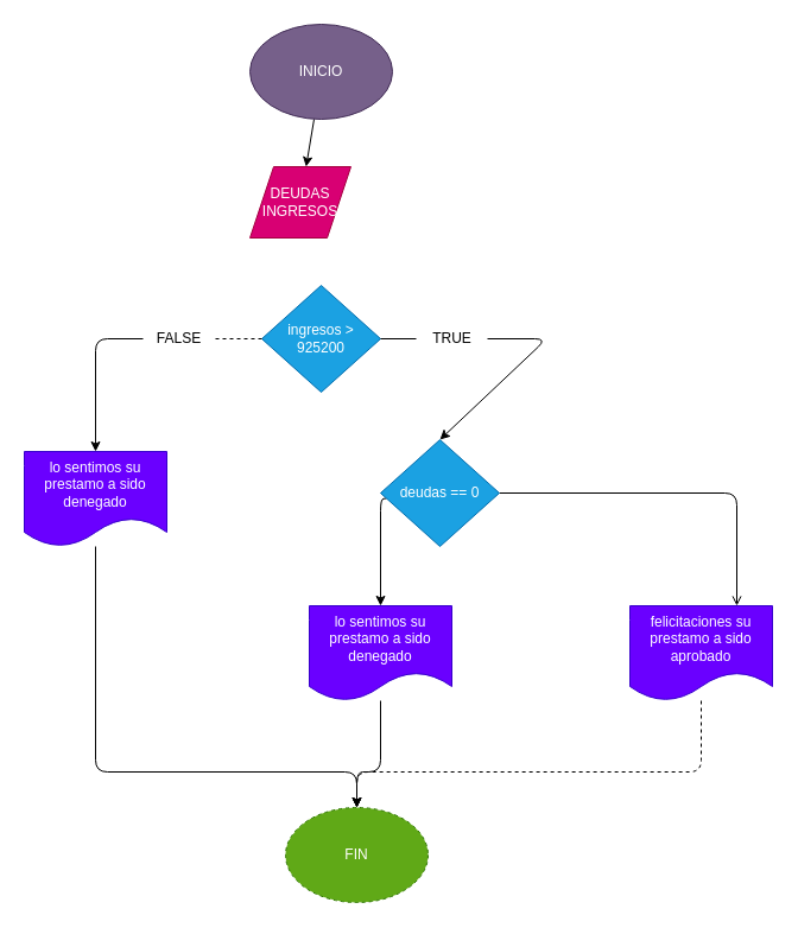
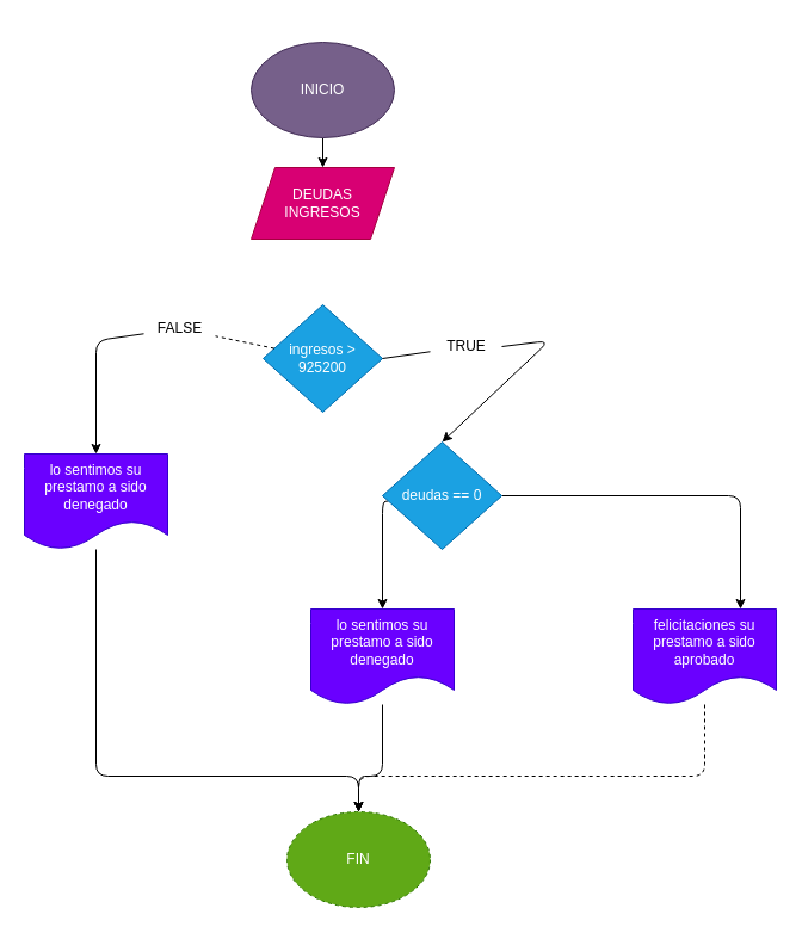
  <mxCell id="0" />
  <mxCell id="1" parent="0" />
  <mxCell id="2" value="" style="edgeStyle=none;html=1;" edge="1" parent="1" source="3" target="4"><mxGeometry relative="1" as="geometry" /></mxCell>
- <mxCell id="3" value="INICIO" style="ellipse;whiteSpace=wrap;html=1;fillColor=#76608a;fontColor=#ffffff;strokeColor=#432D57;" vertex="1" parent="1"><mxGeometry x="210" y="20" width="120" height="80" as="geometry" /></mxCell>
- <mxCell id="4" value="DEUDAS &lt;br&gt;INGRESOS" style="shape=parallelogram;perimeter=parallelogramPerimeter;whiteSpace=wrap;html=1;fixedSize=1;fillColor=#d80073;fontColor=#ffffff;strokeColor=#A50040;" vertex="1" parent="1"><mxGeometry x="210" y="140" width="85" height="60" as="geometry" /></mxCell>
+ <mxCell id="3" value="INICIO" style="ellipse;whiteSpace=wrap;html=1;fillColor=#76608a;fontColor=#ffffff;strokeColor=#432D57;" vertex="1" parent="1"><mxGeometry x="210" y="35" width="120" height="80" as="geometry" /></mxCell>
+ <mxCell id="4" value="DEUDAS &lt;br&gt;INGRESOS" style="shape=parallelogram;perimeter=parallelogramPerimeter;whiteSpace=wrap;html=1;fixedSize=1;fillColor=#d80073;fontColor=#ffffff;strokeColor=#A50040;" vertex="1" parent="1"><mxGeometry x="210" y="140" width="120" height="60" as="geometry" /></mxCell>
  <mxCell id="5" style="edgeStyle=none;html=1;entryX=0.5;entryY=0;entryDx=0;entryDy=0;startArrow=none;" edge="1" parent="1" source="19"><mxGeometry relative="1" as="geometry"><mxPoint x="80" y="380" as="targetPoint" /><Array as="points"><mxPoint x="80" y="285" /></Array></mxGeometry></mxCell>
  <mxCell id="6" style="edgeStyle=none;html=1;exitX=1;exitY=0.5;exitDx=0;exitDy=0;entryX=0.5;entryY=0;entryDx=0;entryDy=0;startArrow=none;" edge="1" parent="1" source="21" target="10"><mxGeometry relative="1" as="geometry"><Array as="points"><mxPoint x="460" y="285" /></Array></mxGeometry></mxCell>
- <mxCell id="7" value="ingresos &amp;gt;&lt;br&gt;925200" style="rhombus;whiteSpace=wrap;html=1;fillColor=#1ba1e2;fontColor=#ffffff;strokeColor=#006EAF;" vertex="1" parent="1"><mxGeometry x="220" y="240" width="100" height="90" as="geometry" /></mxCell>
+ <mxCell id="7" value="ingresos &amp;gt;&lt;br&gt;925200" style="rhombus;whiteSpace=wrap;html=1;fillColor=#1ba1e2;fontColor=#ffffff;strokeColor=#006EAF;" vertex="1" parent="1"><mxGeometry x="220" y="255" width="100" height="90" as="geometry" /></mxCell>
  <mxCell id="8" style="edgeStyle=none;html=1;entryX=0.5;entryY=0;entryDx=0;entryDy=0;" edge="1" parent="1" source="10" target="13"><mxGeometry relative="1" as="geometry"><Array as="points"><mxPoint x="320" y="420" /></Array></mxGeometry></mxCell>
- <mxCell id="9" style="edgeStyle=none;html=1;entryX=0.75;entryY=0;entryDx=0;entryDy=0;endArrow=open;" edge="1" parent="1" source="10" target="15"><mxGeometry relative="1" as="geometry"><Array as="points"><mxPoint x="620" y="415" /></Array></mxGeometry></mxCell>
+ <mxCell id="9" style="edgeStyle=none;html=1;entryX=0.75;entryY=0;entryDx=0;entryDy=0;" edge="1" parent="1" source="10" target="15"><mxGeometry relative="1" as="geometry"><Array as="points"><mxPoint x="620" y="415" /></Array></mxGeometry></mxCell>
  <mxCell id="10" value="deudas == 0" style="rhombus;whiteSpace=wrap;html=1;fillColor=#1ba1e2;fontColor=#ffffff;strokeColor=#006EAF;" vertex="1" parent="1"><mxGeometry x="320" y="370" width="100" height="90" as="geometry" /></mxCell>
  <mxCell id="11" style="edgeStyle=none;html=1;entryX=0.5;entryY=0;entryDx=0;entryDy=0;" edge="1" parent="1" target="16"><mxGeometry relative="1" as="geometry"><mxPoint x="80" y="460" as="sourcePoint" /><Array as="points"><mxPoint x="80" y="650" /><mxPoint x="300" y="650" /></Array></mxGeometry></mxCell>
  <mxCell id="12" style="edgeStyle=none;html=1;entryX=0.5;entryY=0;entryDx=0;entryDy=0;" edge="1" parent="1" source="13" target="16"><mxGeometry relative="1" as="geometry"><Array as="points"><mxPoint x="320" y="650" /><mxPoint x="300" y="650" /></Array></mxGeometry></mxCell>
  <mxCell id="13" value="lo sentimos su prestamo a sido denegado" style="shape=document;whiteSpace=wrap;html=1;boundedLbl=1;fillColor=#6a00ff;fontColor=#ffffff;strokeColor=#3700CC;" vertex="1" parent="1"><mxGeometry x="260" y="510" width="120" height="80" as="geometry" /></mxCell>
  <mxCell id="14" style="edgeStyle=none;html=1;entryX=0.5;entryY=0;entryDx=0;entryDy=0;dashed=1;" edge="1" parent="1" source="15" target="16"><mxGeometry relative="1" as="geometry"><Array as="points"><mxPoint x="590" y="650" /><mxPoint x="300" y="650" /></Array></mxGeometry></mxCell>
  <mxCell id="15" value="felicitaciones su prestamo a sido aprobado" style="shape=document;whiteSpace=wrap;html=1;boundedLbl=1;fillColor=#6a00ff;fontColor=#ffffff;strokeColor=#3700CC;" vertex="1" parent="1"><mxGeometry x="530" y="510" width="120" height="80" as="geometry" /></mxCell>
  <mxCell id="16" value="FIN" style="ellipse;whiteSpace=wrap;html=1;fillColor=#60a917;fontColor=#ffffff;strokeColor=#2D7600;dashed=1;" vertex="1" parent="1"><mxGeometry x="240" y="680" width="120" height="80" as="geometry" /></mxCell>
  <mxCell id="17" value="lo sentimos su prestamo a sido denegado" style="shape=document;whiteSpace=wrap;html=1;boundedLbl=1;fillColor=#6a00ff;fontColor=#ffffff;strokeColor=#3700CC;" vertex="1" parent="1"><mxGeometry x="20" y="380" width="120" height="80" as="geometry" /></mxCell>
  <mxCell id="18" value="" style="edgeStyle=none;html=1;endArrow=none;dashed=1;" edge="1" parent="1" source="7" target="19"><mxGeometry relative="1" as="geometry"><mxPoint x="80" y="380" as="targetPoint" /><Array as="points" /><mxPoint x="220" y="285" as="sourcePoint" /></mxGeometry></mxCell>
- <mxCell id="19" value="FALSE" style="text;html=1;align=center;verticalAlign=middle;resizable=0;points=[];autosize=1;strokeColor=none;fillColor=none;" vertex="1" parent="1"><mxGeometry x="120" y="270" width="60" height="30" as="geometry" /></mxCell>
+ <mxCell id="19" value="FALSE" style="text;html=1;align=center;verticalAlign=middle;resizable=0;points=[];autosize=1;strokeColor=none;fillColor=none;" vertex="1" parent="1"><mxGeometry x="120" y="260" width="60" height="30" as="geometry" /></mxCell>
  <mxCell id="20" value="" style="edgeStyle=none;html=1;exitX=1;exitY=0.5;exitDx=0;exitDy=0;endArrow=none;" edge="1" parent="1" source="7" target="21"><mxGeometry relative="1" as="geometry"><Array as="points" /><mxPoint x="320" y="285" as="sourcePoint" /><mxPoint x="460" y="370" as="targetPoint" /></mxGeometry></mxCell>
- <mxCell id="21" value="TRUE" style="text;html=1;align=center;verticalAlign=middle;resizable=0;points=[];autosize=1;strokeColor=none;fillColor=none;" vertex="1" parent="1"><mxGeometry x="350" y="270" width="60" height="30" as="geometry" /></mxCell>
+ <mxCell id="21" value="TRUE" style="text;html=1;align=center;verticalAlign=middle;resizable=0;points=[];autosize=1;strokeColor=none;fillColor=none;" vertex="1" parent="1"><mxGeometry x="360" y="275" width="60" height="30" as="geometry" /></mxCell>
